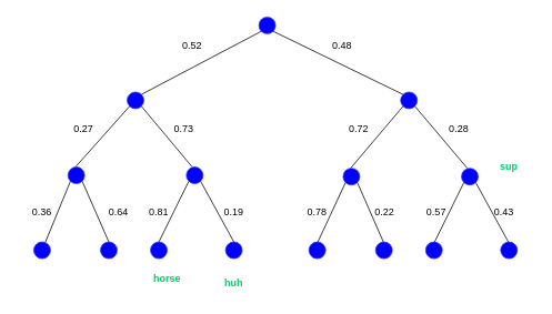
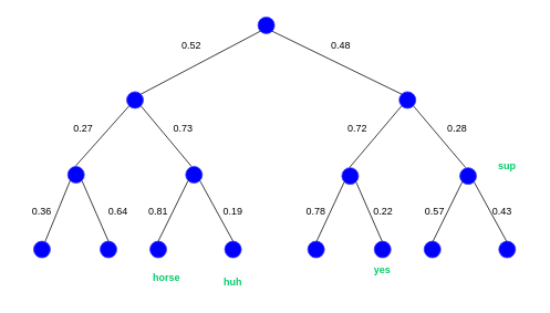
  <mxCell id="0" />
  <mxCell id="1" parent="0" />
  <mxCell id="2" value="" style="ellipse;whiteSpace=wrap;html=1;aspect=fixed;strokeColor=#3333FF;fillColor=#0000FF;" vertex="1" parent="1"><mxGeometry x="310" y="20" width="20" height="20" as="geometry" /></mxCell>
  <mxCell id="3" value="" style="endArrow=none;html=1;rounded=0;entryX=0;entryY=1;entryDx=0;entryDy=0;exitX=1;exitY=0;exitDx=0;exitDy=0;" edge="1" parent="1" source="6" target="2"><mxGeometry width="50" height="50" relative="1" as="geometry"><mxPoint x="157" y="113" as="sourcePoint" /><mxPoint x="330" y="180" as="targetPoint" /></mxGeometry></mxCell>
  <mxCell id="4" value="" style="endArrow=none;html=1;rounded=0;entryX=1;entryY=1;entryDx=0;entryDy=0;exitX=0;exitY=0;exitDx=0;exitDy=0;" edge="1" parent="1" source="5" target="2"><mxGeometry width="50" height="50" relative="1" as="geometry"><mxPoint x="480" y="120" as="sourcePoint" /><mxPoint x="323" y="47" as="targetPoint" /></mxGeometry></mxCell>
  <mxCell id="5" value="" style="ellipse;whiteSpace=wrap;html=1;aspect=fixed;strokeColor=#3333FF;fillColor=#0000FF;" vertex="1" parent="1"><mxGeometry x="480" y="110" width="20" height="20" as="geometry" /></mxCell>
  <mxCell id="6" value="" style="ellipse;whiteSpace=wrap;html=1;aspect=fixed;strokeColor=#3333FF;fillColor=#0000FF;" vertex="1" parent="1"><mxGeometry x="152" y="110" width="20" height="20" as="geometry" /></mxCell>
  <mxCell id="7" value="" style="endArrow=none;html=1;rounded=0;entryX=0;entryY=1;entryDx=0;entryDy=0;" edge="1" parent="1" target="6"><mxGeometry width="50" height="50" relative="1" as="geometry"><mxPoint x="90" y="200" as="sourcePoint" /><mxPoint x="172" y="270" as="targetPoint" /></mxGeometry></mxCell>
  <mxCell id="8" value="" style="endArrow=none;html=1;rounded=0;entryX=1;entryY=1;entryDx=0;entryDy=0;" edge="1" parent="1" target="6"><mxGeometry width="50" height="50" relative="1" as="geometry"><mxPoint x="230" y="200" as="sourcePoint" /><mxPoint x="165" y="137" as="targetPoint" /></mxGeometry></mxCell>
  <mxCell id="9" value="" style="ellipse;whiteSpace=wrap;html=1;aspect=fixed;strokeColor=#3333FF;fillColor=#0000FF;" vertex="1" parent="1"><mxGeometry x="81" y="200" width="20" height="20" as="geometry" /></mxCell>
  <mxCell id="10" value="" style="endArrow=none;html=1;rounded=0;entryX=0;entryY=1;entryDx=0;entryDy=0;" edge="1" parent="1" target="9" source="23"><mxGeometry width="50" height="50" relative="1" as="geometry"><mxPoint x="50" y="290" as="sourcePoint" /><mxPoint x="101" y="360" as="targetPoint" /></mxGeometry></mxCell>
  <mxCell id="11" value="" style="endArrow=none;html=1;rounded=0;entryX=1;entryY=1;entryDx=0;entryDy=0;exitX=0.5;exitY=0;exitDx=0;exitDy=0;" edge="1" parent="1" target="9" source="24"><mxGeometry width="50" height="50" relative="1" as="geometry"><mxPoint x="130" y="290" as="sourcePoint" /><mxPoint x="94" y="227" as="targetPoint" /></mxGeometry></mxCell>
  <mxCell id="12" value="" style="ellipse;whiteSpace=wrap;html=1;aspect=fixed;strokeColor=#3333FF;fillColor=#0000FF;" vertex="1" parent="1"><mxGeometry x="223" y="200" width="20" height="20" as="geometry" /></mxCell>
  <mxCell id="13" value="" style="endArrow=none;html=1;rounded=0;entryX=0;entryY=1;entryDx=0;entryDy=0;exitX=0.5;exitY=0;exitDx=0;exitDy=0;" edge="1" parent="1" target="12" source="25"><mxGeometry width="50" height="50" relative="1" as="geometry"><mxPoint x="190" y="290" as="sourcePoint" /><mxPoint x="243" y="360" as="targetPoint" /></mxGeometry></mxCell>
  <mxCell id="14" value="" style="endArrow=none;html=1;rounded=0;entryX=1;entryY=1;entryDx=0;entryDy=0;exitX=0.5;exitY=0;exitDx=0;exitDy=0;" edge="1" parent="1" target="12" source="26"><mxGeometry width="50" height="50" relative="1" as="geometry"><mxPoint x="280" y="290" as="sourcePoint" /><mxPoint x="236" y="227" as="targetPoint" /></mxGeometry></mxCell>
  <mxCell id="15" value="" style="endArrow=none;html=1;rounded=0;entryX=0;entryY=1;entryDx=0;entryDy=0;exitX=0.45;exitY=0;exitDx=0;exitDy=0;exitPerimeter=0;" edge="1" parent="1" source="17" target="5"><mxGeometry width="50" height="50" relative="1" as="geometry"><mxPoint x="420" y="201.5" as="sourcePoint" /><mxPoint x="485" y="128.5" as="targetPoint" /></mxGeometry></mxCell>
  <mxCell id="16" value="" style="endArrow=none;html=1;rounded=0;entryX=1;entryY=1;entryDx=0;entryDy=0;" edge="1" parent="1" target="5"><mxGeometry width="50" height="50" relative="1" as="geometry"><mxPoint x="560" y="201.5" as="sourcePoint" /><mxPoint x="499" y="128.5" as="targetPoint" /></mxGeometry></mxCell>
  <mxCell id="17" value="" style="ellipse;whiteSpace=wrap;html=1;aspect=fixed;strokeColor=#3333FF;fillColor=#0000FF;" vertex="1" parent="1"><mxGeometry x="411" y="201.5" width="20" height="20" as="geometry" /></mxCell>
  <mxCell id="18" value="" style="endArrow=none;html=1;rounded=0;entryX=0;entryY=1;entryDx=0;entryDy=0;" edge="1" parent="1" target="17"><mxGeometry width="50" height="50" relative="1" as="geometry"><mxPoint x="380" y="291.5" as="sourcePoint" /><mxPoint x="431" y="361.5" as="targetPoint" /></mxGeometry></mxCell>
  <mxCell id="19" value="" style="endArrow=none;html=1;rounded=0;entryX=1;entryY=1;entryDx=0;entryDy=0;" edge="1" parent="1" target="17"><mxGeometry width="50" height="50" relative="1" as="geometry"><mxPoint x="460" y="291.5" as="sourcePoint" /><mxPoint x="424" y="228.5" as="targetPoint" /></mxGeometry></mxCell>
  <mxCell id="20" value="" style="ellipse;whiteSpace=wrap;html=1;aspect=fixed;strokeColor=#3333FF;fillColor=#0000FF;" vertex="1" parent="1"><mxGeometry x="553" y="201.5" width="20" height="20" as="geometry" /></mxCell>
  <mxCell id="21" value="" style="endArrow=none;html=1;rounded=0;entryX=0;entryY=1;entryDx=0;entryDy=0;" edge="1" parent="1" target="20"><mxGeometry width="50" height="50" relative="1" as="geometry"><mxPoint x="520" y="291.5" as="sourcePoint" /><mxPoint x="573" y="361.5" as="targetPoint" /></mxGeometry></mxCell>
  <mxCell id="22" value="" style="endArrow=none;html=1;rounded=0;entryX=1;entryY=1;entryDx=0;entryDy=0;" edge="1" parent="1" target="20"><mxGeometry width="50" height="50" relative="1" as="geometry"><mxPoint x="610" y="291.5" as="sourcePoint" /><mxPoint x="566" y="228.5" as="targetPoint" /></mxGeometry></mxCell>
  <mxCell id="23" value="" style="ellipse;whiteSpace=wrap;html=1;aspect=fixed;strokeColor=#3333FF;fillColor=#0000FF;" vertex="1" parent="1"><mxGeometry x="40" y="290" width="20" height="20" as="geometry" /></mxCell>
  <mxCell id="24" value="" style="ellipse;whiteSpace=wrap;html=1;aspect=fixed;strokeColor=#3333FF;fillColor=#0000FF;" vertex="1" parent="1"><mxGeometry x="120" y="290" width="20" height="20" as="geometry" /></mxCell>
  <mxCell id="25" value="" style="ellipse;whiteSpace=wrap;html=1;aspect=fixed;strokeColor=#3333FF;fillColor=#0000FF;" vertex="1" parent="1"><mxGeometry x="180" y="290" width="20" height="20" as="geometry" /></mxCell>
  <mxCell id="26" value="" style="ellipse;whiteSpace=wrap;html=1;aspect=fixed;strokeColor=#3333FF;fillColor=#0000FF;" vertex="1" parent="1"><mxGeometry x="270" y="290" width="20" height="20" as="geometry" /></mxCell>
  <mxCell id="27" value="" style="ellipse;whiteSpace=wrap;html=1;aspect=fixed;strokeColor=#3333FF;fillColor=#0000FF;" vertex="1" parent="1"><mxGeometry x="370" y="290" width="20" height="20" as="geometry" /></mxCell>
  <mxCell id="28" value="" style="ellipse;whiteSpace=wrap;html=1;aspect=fixed;strokeColor=#3333FF;fillColor=#0000FF;" vertex="1" parent="1"><mxGeometry x="450" y="290" width="20" height="20" as="geometry" /></mxCell>
  <mxCell id="29" value="" style="ellipse;whiteSpace=wrap;html=1;aspect=fixed;strokeColor=#3333FF;fillColor=#0000FF;" vertex="1" parent="1"><mxGeometry x="510" y="290" width="20" height="20" as="geometry" /></mxCell>
  <mxCell id="30" value="" style="ellipse;whiteSpace=wrap;html=1;aspect=fixed;strokeColor=#3333FF;fillColor=#0000FF;" vertex="1" parent="1"><mxGeometry x="600" y="290" width="20" height="20" as="geometry" /></mxCell>
+ <mxCell id="31" value="&lt;font color=&quot;#00cc66&quot;&gt;&lt;b&gt;yes&lt;/b&gt;&lt;/font&gt;" style="text;html=1;strokeColor=none;fillColor=none;align=center;verticalAlign=middle;whiteSpace=wrap;rounded=0;" vertex="1" parent="1"><mxGeometry x="430" y="310" width="60" height="30" as="geometry" /></mxCell>
  <mxCell id="32" value="&lt;font color=&quot;#00cc66&quot;&gt;&lt;b&gt;sup&lt;/b&gt;&lt;/font&gt;" style="text;html=1;strokeColor=none;fillColor=none;align=center;verticalAlign=middle;whiteSpace=wrap;rounded=0;" vertex="1" parent="1"><mxGeometry x="580" y="185" width="60" height="30" as="geometry" /></mxCell>
  <mxCell id="33" value="&lt;font color=&quot;#00cc66&quot;&gt;&lt;b&gt;horse&lt;/b&gt;&lt;/font&gt;" style="text;html=1;strokeColor=none;fillColor=none;align=center;verticalAlign=middle;whiteSpace=wrap;rounded=0;" vertex="1" parent="1"><mxGeometry x="170" y="320" width="60" height="30" as="geometry" /></mxCell>
  <mxCell id="34" value="&lt;font color=&quot;#00cc66&quot;&gt;&lt;b&gt;huh&lt;/b&gt;&lt;/font&gt;" style="text;html=1;strokeColor=none;fillColor=none;align=center;verticalAlign=middle;whiteSpace=wrap;rounded=0;" vertex="1" parent="1"><mxGeometry x="250" y="325" width="60" height="30" as="geometry" /></mxCell>
  <mxCell id="35" value="0.52" style="text;html=1;strokeColor=none;fillColor=none;align=center;verticalAlign=middle;whiteSpace=wrap;rounded=0;rotation=0;" vertex="1" parent="1"><mxGeometry x="200" y="40" width="60" height="30" as="geometry" /></mxCell>
  <mxCell id="36" value="0.48" style="text;html=1;strokeColor=none;fillColor=none;align=center;verticalAlign=middle;whiteSpace=wrap;rounded=0;rotation=0;" vertex="1" parent="1"><mxGeometry x="380" y="40" width="60" height="30" as="geometry" /></mxCell>
  <mxCell id="37" value="0.27" style="text;html=1;strokeColor=none;fillColor=none;align=center;verticalAlign=middle;whiteSpace=wrap;rounded=0;rotation=0;" vertex="1" parent="1"><mxGeometry x="70" y="140" width="60" height="30" as="geometry" /></mxCell>
  <mxCell id="38" value="0.73" style="text;html=1;strokeColor=none;fillColor=none;align=center;verticalAlign=middle;whiteSpace=wrap;rounded=0;rotation=0;" vertex="1" parent="1"><mxGeometry x="190" y="140" width="60" height="30" as="geometry" /></mxCell>
  <mxCell id="39" value="0.36" style="text;html=1;strokeColor=none;fillColor=none;align=center;verticalAlign=middle;whiteSpace=wrap;rounded=0;rotation=0;" vertex="1" parent="1"><mxGeometry x="20" y="240" width="60" height="30" as="geometry" /></mxCell>
  <mxCell id="40" value="0.64" style="text;html=1;strokeColor=none;fillColor=none;align=center;verticalAlign=middle;whiteSpace=wrap;rounded=0;rotation=0;" vertex="1" parent="1"><mxGeometry x="112" y="240" width="60" height="30" as="geometry" /></mxCell>
  <mxCell id="41" value="0.81" style="text;html=1;strokeColor=none;fillColor=none;align=center;verticalAlign=middle;whiteSpace=wrap;rounded=0;rotation=0;" vertex="1" parent="1"><mxGeometry x="160" y="240" width="60" height="30" as="geometry" /></mxCell>
  <mxCell id="42" value="0.19" style="text;html=1;strokeColor=none;fillColor=none;align=center;verticalAlign=middle;whiteSpace=wrap;rounded=0;rotation=0;" vertex="1" parent="1"><mxGeometry x="250" y="240" width="60" height="30" as="geometry" /></mxCell>
  <mxCell id="43" value="0.22" style="text;html=1;strokeColor=none;fillColor=none;align=center;verticalAlign=middle;whiteSpace=wrap;rounded=0;rotation=0;" vertex="1" parent="1"><mxGeometry x="431" y="240" width="60" height="30" as="geometry" /></mxCell>
  <mxCell id="44" value="0.78" style="text;html=1;strokeColor=none;fillColor=none;align=center;verticalAlign=middle;whiteSpace=wrap;rounded=0;rotation=0;" vertex="1" parent="1"><mxGeometry x="350" y="240" width="60" height="30" as="geometry" /></mxCell>
  <mxCell id="45" value="0.57" style="text;html=1;strokeColor=none;fillColor=none;align=center;verticalAlign=middle;whiteSpace=wrap;rounded=0;rotation=0;" vertex="1" parent="1"><mxGeometry x="492.5" y="240" width="60" height="30" as="geometry" /></mxCell>
  <mxCell id="46" value="0.43" style="text;html=1;strokeColor=none;fillColor=none;align=center;verticalAlign=middle;whiteSpace=wrap;rounded=0;rotation=0;" vertex="1" parent="1"><mxGeometry x="573.5" y="240" width="60" height="30" as="geometry" /></mxCell>
  <mxCell id="47" value="0.28" style="text;html=1;strokeColor=none;fillColor=none;align=center;verticalAlign=middle;whiteSpace=wrap;rounded=0;rotation=0;" vertex="1" parent="1"><mxGeometry x="520" y="140" width="60" height="30" as="geometry" /></mxCell>
  <mxCell id="48" value="0.72" style="text;html=1;strokeColor=none;fillColor=none;align=center;verticalAlign=middle;whiteSpace=wrap;rounded=0;rotation=0;" vertex="1" parent="1"><mxGeometry x="400" y="140" width="60" height="30" as="geometry" /></mxCell>
